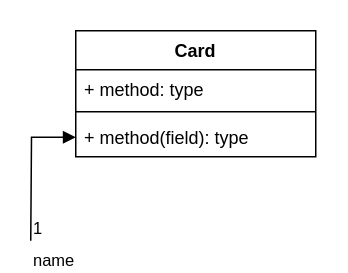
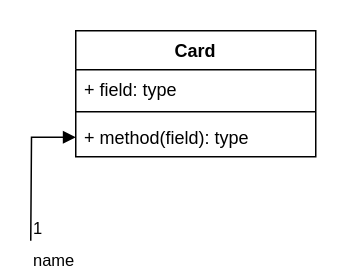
  <mxCell id="0" />
  <mxCell id="1" parent="0" />
  <mxCell id="2" value="Card" style="swimlane;fontStyle=1;align=center;verticalAlign=top;childLayout=stackLayout;horizontal=1;startSize=26;horizontalStack=0;resizeParent=1;resizeParentMax=0;resizeLast=0;collapsible=1;marginBottom=0;whiteSpace=wrap;html=1;" parent="1" vertex="1"><mxGeometry x="50" y="20" width="160" height="84" as="geometry" /></mxCell>
- <mxCell id="3" value="+ method: type" style="text;strokeColor=none;fillColor=none;align=left;verticalAlign=top;spacingLeft=4;spacingRight=4;overflow=hidden;rotatable=0;points=[[0,0.5],[1,0.5]];portConstraint=eastwest;whiteSpace=wrap;html=1;" parent="2" vertex="1"><mxGeometry y="26" width="160" height="24" as="geometry" /></mxCell>
+ <mxCell id="3" value="+ field: type" style="text;strokeColor=none;fillColor=none;align=left;verticalAlign=top;spacingLeft=4;spacingRight=4;overflow=hidden;rotatable=0;points=[[0,0.5],[1,0.5]];portConstraint=eastwest;whiteSpace=wrap;html=1;" parent="2" vertex="1"><mxGeometry y="26" width="160" height="24" as="geometry" /></mxCell>
  <mxCell id="4" value="" style="line;strokeWidth=1;fillColor=none;align=left;verticalAlign=middle;spacingTop=-1;spacingLeft=3;spacingRight=3;rotatable=0;labelPosition=right;points=[];portConstraint=eastwest;strokeColor=inherit;" parent="2" vertex="1"><mxGeometry y="50" width="160" height="8" as="geometry" /></mxCell>
  <mxCell id="5" value="+ method(field): type" style="text;strokeColor=none;fillColor=none;align=left;verticalAlign=top;spacingLeft=4;spacingRight=4;overflow=hidden;rotatable=0;points=[[0,0.5],[1,0.5]];portConstraint=eastwest;whiteSpace=wrap;html=1;" parent="2" vertex="1"><mxGeometry y="58" width="160" height="26" as="geometry" /></mxCell>
  <mxCell id="6" value="name" style="endArrow=block;endFill=1;html=1;edgeStyle=orthogonalEdgeStyle;align=left;verticalAlign=top;rounded=0;" parent="1" target="5" edge="1"><mxGeometry x="-1" relative="1" as="geometry"><mxPoint x="20" y="160" as="sourcePoint" /><mxPoint x="380" y="460" as="targetPoint" /></mxGeometry></mxCell>
  <mxCell id="7" value="1" style="edgeLabel;resizable=0;html=1;align=left;verticalAlign=bottom;" parent="6" connectable="0" vertex="1"><mxGeometry x="-1" relative="1" as="geometry" /></mxCell>
